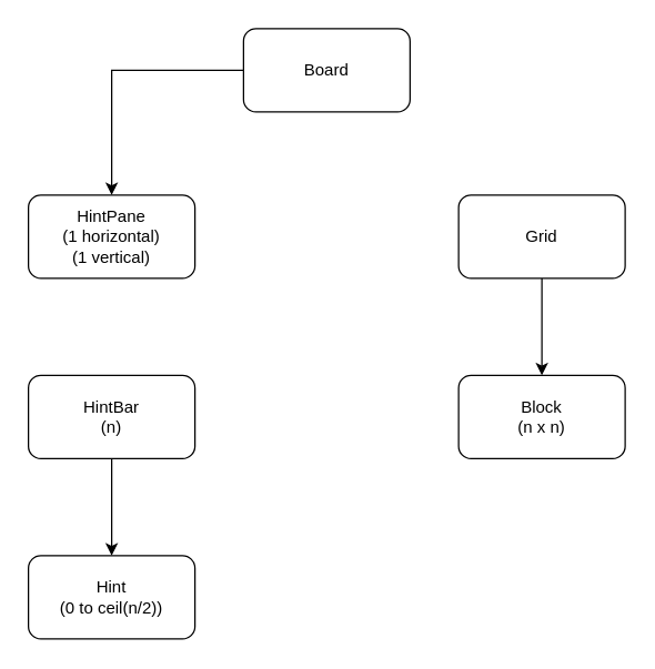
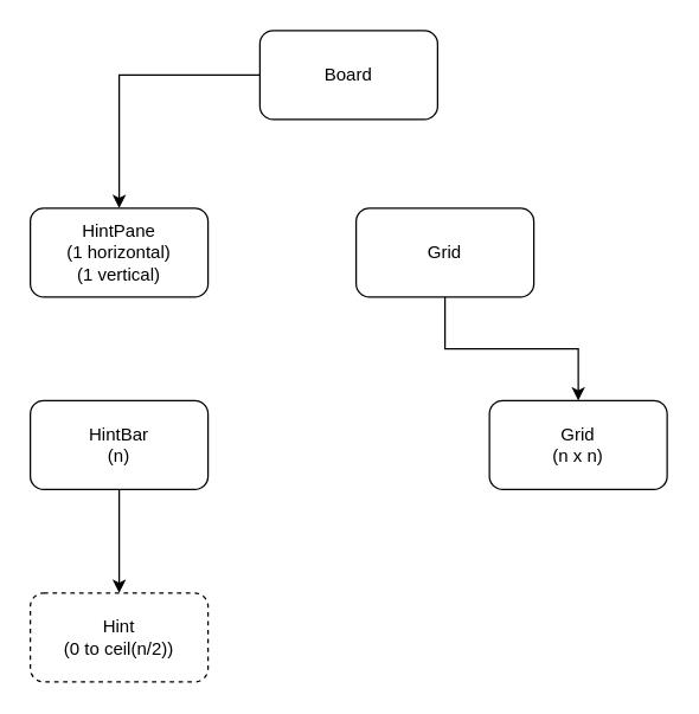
  <mxCell id="0" />
  <mxCell id="1" parent="0" />
  <mxCell id="2" style="edgeStyle=orthogonalEdgeStyle;rounded=0;orthogonalLoop=1;jettySize=auto;html=1;exitX=0;exitY=0.5;exitDx=0;exitDy=0;" edge="1" parent="1" source="3" target="7"><mxGeometry relative="1" as="geometry" /></mxCell>
  <mxCell id="3" value="Board" style="rounded=1;whiteSpace=wrap;html=1;" vertex="1" parent="1"><mxGeometry x="175" y="20" width="120" height="60" as="geometry" /></mxCell>
  <mxCell id="4" style="edgeStyle=orthogonalEdgeStyle;rounded=0;orthogonalLoop=1;jettySize=auto;html=1;entryX=0.5;entryY=0;entryDx=0;entryDy=0;" edge="1" parent="1" source="5" target="6"><mxGeometry relative="1" as="geometry" /></mxCell>
- <mxCell id="5" value="Grid" style="rounded=1;whiteSpace=wrap;html=1;" vertex="1" parent="1"><mxGeometry x="330" y="140" width="120" height="60" as="geometry" /></mxCell>
- <mxCell id="6" value="Block&lt;br&gt;(n x n)" style="rounded=1;whiteSpace=wrap;html=1;" vertex="1" parent="1"><mxGeometry x="330" y="270" width="120" height="60" as="geometry" /></mxCell>
+ <mxCell id="5" value="Grid" style="rounded=1;whiteSpace=wrap;html=1;" vertex="1" parent="1"><mxGeometry x="240" y="140" width="120" height="60" as="geometry" /></mxCell>
+ <mxCell id="6" value="Grid&lt;br&gt;(n x n)" style="rounded=1;whiteSpace=wrap;html=1;" vertex="1" parent="1"><mxGeometry x="330" y="270" width="120" height="60" as="geometry" /></mxCell>
  <mxCell id="7" value="HintPane&lt;div&gt;(1 horizontal)&lt;br&gt;(1 vertical)&lt;/div&gt;" style="rounded=1;whiteSpace=wrap;html=1;" vertex="1" parent="1"><mxGeometry x="20" y="140" width="120" height="60" as="geometry" /></mxCell>
  <mxCell id="8" style="edgeStyle=orthogonalEdgeStyle;rounded=0;orthogonalLoop=1;jettySize=auto;html=1;exitX=0.5;exitY=1;exitDx=0;exitDy=0;entryX=0.5;entryY=0;entryDx=0;entryDy=0;" edge="1" parent="1" source="9" target="10"><mxGeometry relative="1" as="geometry" /></mxCell>
  <mxCell id="9" value="HintBar&lt;div&gt;(n)&lt;/div&gt;" style="rounded=1;whiteSpace=wrap;html=1;" vertex="1" parent="1"><mxGeometry x="20" y="270" width="120" height="60" as="geometry" /></mxCell>
- <mxCell id="10" value="Hint&lt;div&gt;(0 to ceil(n/2))&lt;/div&gt;" style="rounded=1;whiteSpace=wrap;html=1;" vertex="1" parent="1"><mxGeometry x="20" y="400" width="120" height="60" as="geometry" /></mxCell>
+ <mxCell id="10" value="Hint&lt;div&gt;(0 to ceil(n/2))&lt;/div&gt;" style="rounded=1;whiteSpace=wrap;html=1;dashed=1;" vertex="1" parent="1"><mxGeometry x="20" y="400" width="120" height="60" as="geometry" /></mxCell>
